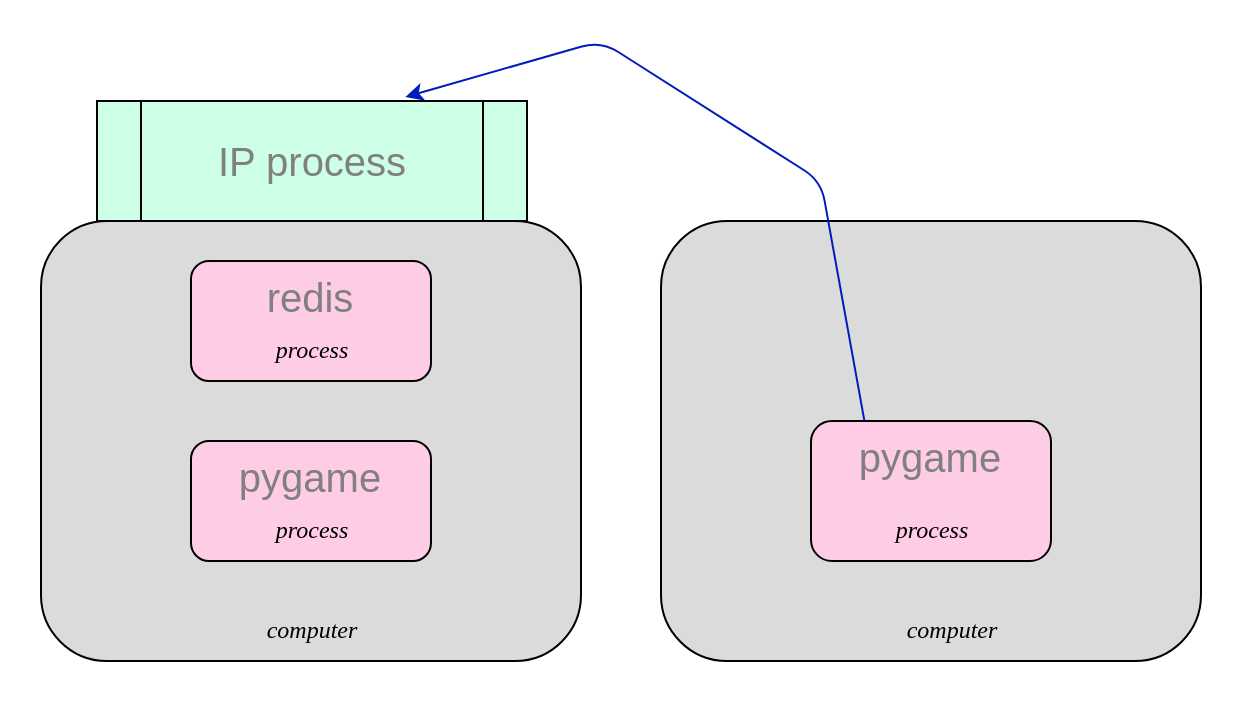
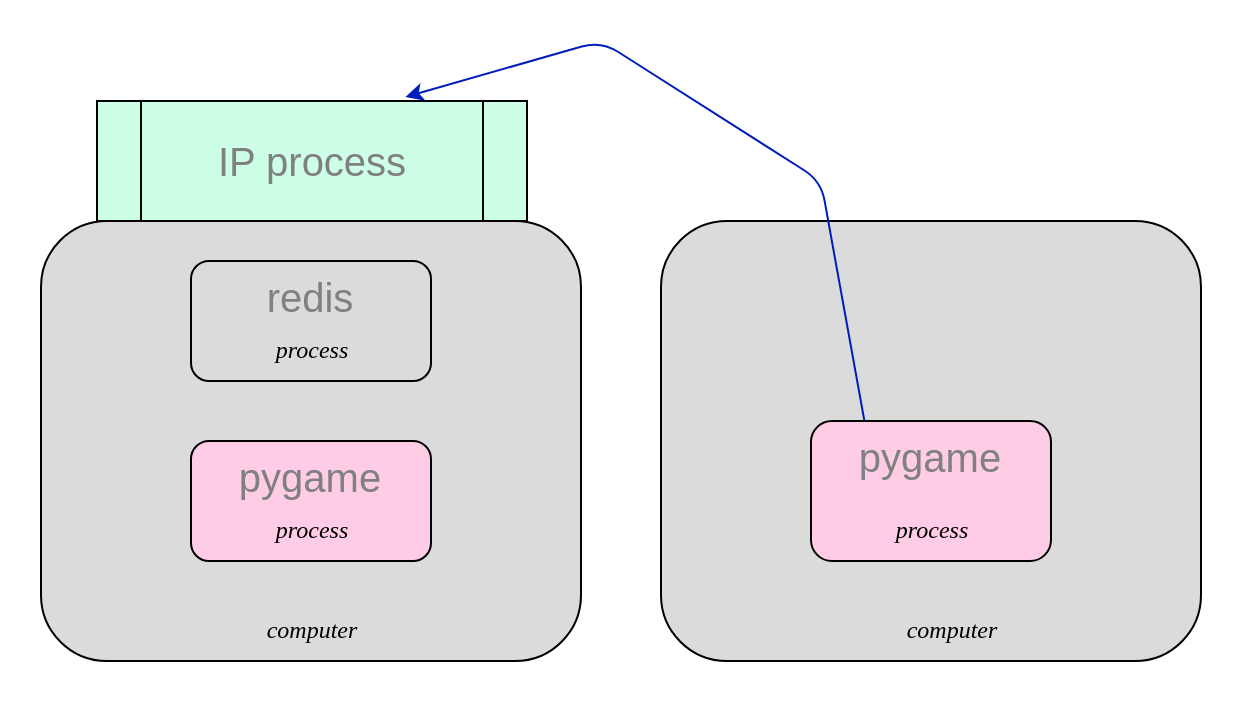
  <mxCell id="0" />
  <mxCell id="1" parent="0" />
  <mxCell id="2" value="" style="rounded=1;whiteSpace=wrap;html=1;align=left;fontSize=20;fillColor=#DBDBDB;" parent="1" vertex="1"><mxGeometry x="20" y="110" width="270" height="220" as="geometry" /></mxCell>
  <mxCell id="3" value="" style="rounded=1;whiteSpace=wrap;html=1;align=left;fontSize=20;fillColor=#DBDBDB;" parent="1" vertex="1"><mxGeometry x="330" y="110" width="270" height="220" as="geometry" /></mxCell>
- <mxCell id="4" value="&lt;div style=&quot;text-align: center&quot;&gt;&lt;span style=&quot;letter-spacing: 0px&quot;&gt;redis&lt;/span&gt;&lt;/div&gt;" style="rounded=1;whiteSpace=wrap;html=1;align=center;fontSize=20;fillColor=#FFCCE6;fontColor=#808080;verticalAlign=top;" parent="1" vertex="1"><mxGeometry x="95" y="130" width="120" height="60" as="geometry" /></mxCell>
+ <mxCell id="4" value="&lt;div style=&quot;text-align: center&quot;&gt;&lt;span style=&quot;letter-spacing: 0px&quot;&gt;redis&lt;/span&gt;&lt;/div&gt;" style="rounded=1;whiteSpace=wrap;html=1;align=center;fontSize=20;fillColor=#dbdbdb;fontColor=#808080;verticalAlign=top;" parent="1" vertex="1"><mxGeometry x="95" y="130" width="120" height="60" as="geometry" /></mxCell>
  <mxCell id="5" value="&lt;div style=&quot;text-align: center&quot;&gt;&lt;span style=&quot;letter-spacing: 0px&quot;&gt;pygame&lt;/span&gt;&lt;/div&gt;" style="rounded=1;whiteSpace=wrap;html=1;align=center;fontSize=20;fillColor=#FFCCE6;fontColor=#808080;verticalAlign=top;" parent="1" vertex="1"><mxGeometry x="95" y="220" width="120" height="60" as="geometry" /></mxCell>
  <mxCell id="6" value="&lt;div style=&quot;text-align: center&quot;&gt;&lt;span style=&quot;letter-spacing: 0px&quot;&gt;pygame&lt;/span&gt;&lt;/div&gt;" style="rounded=1;whiteSpace=wrap;html=1;align=center;fontSize=20;fillColor=#FFCCE6;fontColor=#808080;verticalAlign=top;" parent="1" vertex="1"><mxGeometry x="405" y="210" width="120" height="70" as="geometry" /></mxCell>
  <mxCell id="7" value="&lt;font color=&quot;#808080&quot;&gt;IP process&lt;/font&gt;" style="shape=process;whiteSpace=wrap;html=1;fontSize=20;align=center;fillColor=#CCFFE6;" parent="1" vertex="1"><mxGeometry x="48" y="50" width="215" height="60" as="geometry" /></mxCell>
  <mxCell id="8" value="" style="endArrow=classic;html=1;fontSize=20;entryX=0.717;entryY=-0.033;entryPerimeter=0;fillColor=#0050ef;strokeColor=#001DBC;exitX=0.222;exitY=-0.006;exitDx=0;exitDy=0;exitPerimeter=0;" parent="1" target="7" edge="1" source="6"><mxGeometry width="50" height="50" relative="1" as="geometry"><mxPoint x="440" y="215" as="sourcePoint" /><mxPoint x="490" y="165" as="targetPoint" /><Array as="points"><mxPoint x="410" y="90" /><mxPoint x="300" y="20" /></Array></mxGeometry></mxCell>
  <mxCell id="9" value="&lt;font face=&quot;Times New Roman&quot;&gt;&lt;i&gt;computer&lt;/i&gt;&lt;/font&gt;&lt;span style=&quot;color: rgba(0 , 0 , 0 , 0) ; font-family: monospace ; font-size: 0px&quot;&gt;%3CmxGraphModel%3E%3Croot%3E%3CmxCell%20id%3D%220%22%2F%3E%3CmxCell%20id%3D%221%22%20parent%3D%220%22%2F%3E%3CmxCell%20id%3D%222%22%20value%3D%22%26lt%3Bfont%20face%3D%26quot%3BTimes%20New%20Roman%26quot%3B%26gt%3B%26lt%3Bi%26gt%3Bprocess%26lt%3B%2Fi%26gt%3B%26lt%3B%2Ffont%26gt%3B%22%20style%3D%22text%3Bhtml%3D1%3BstrokeColor%3Dnone%3BfillColor%3Dnone%3Balign%3Dcenter%3BverticalAlign%3Dmiddle%3BwhiteSpace%3Dwrap%3Brounded%3D0%3Bdashed%3D1%3BfontFamily%3DVerdana%3BfontSize%3D12%3B%22%20vertex%3D%221%22%20parent%3D%221%22%3E%3CmxGeometry%20x%3D%22174%22%20y%3D%22390%22%20width%3D%2260%22%20height%3D%2230%22%20as%3D%22geometry%22%2F%3E%3C%2FmxCell%3E%3C%2Froot%3E%3C%2FmxGraphModel%3E&lt;/span&gt;" style="text;html=1;strokeColor=none;fillColor=none;align=center;verticalAlign=middle;whiteSpace=wrap;rounded=0;dashed=1;fontFamily=Verdana;fontSize=12;" vertex="1" parent="1"><mxGeometry x="126" y="300" width="60" height="30" as="geometry" /></mxCell>
  <mxCell id="10" value="&lt;font face=&quot;Times New Roman&quot;&gt;&lt;i&gt;computer&lt;/i&gt;&lt;/font&gt;&lt;span style=&quot;color: rgba(0 , 0 , 0 , 0) ; font-family: monospace ; font-size: 0px&quot;&gt;%3CmxGraphModel%3E%3Croot%3E%3CmxCell%20id%3D%220%22%2F%3E%3CmxCell%20id%3D%221%22%20parent%3D%220%22%2F%3E%3CmxCell%20id%3D%222%22%20value%3D%22%26lt%3Bfont%20face%3D%26quot%3BTimes%20New%20Roman%26quot%3B%26gt%3B%26lt%3Bi%26gt%3Bprocess%26lt%3B%2Fi%26gt%3B%26lt%3B%2Ffont%26gt%3B%22%20style%3D%22text%3Bhtml%3D1%3BstrokeColor%3Dnone%3BfillColor%3Dnone%3Balign%3Dcenter%3BverticalAlign%3Dmiddle%3BwhiteSpace%3Dwrap%3Brounded%3D0%3Bdashed%3D1%3BfontFamily%3DVerdana%3BfontSize%3D12%3B%22%20vertex%3D%221%22%20parent%3D%221%22%3E%3CmxGeometry%20x%3D%22174%22%20y%3D%22390%22%20width%3D%2260%22%20height%3D%2230%22%20as%3D%22geometry%22%2F%3E%3C%2FmxCell%3E%3C%2Froot%3E%3C%2FmxGraphModel%3E&lt;/span&gt;" style="text;html=1;strokeColor=none;fillColor=none;align=center;verticalAlign=middle;whiteSpace=wrap;rounded=0;dashed=1;fontFamily=Verdana;fontSize=12;" vertex="1" parent="1"><mxGeometry x="446" y="300" width="60" height="30" as="geometry" /></mxCell>
  <mxCell id="11" value="&lt;font face=&quot;Times New Roman&quot;&gt;&lt;i&gt;process&lt;/i&gt;&lt;/font&gt;" style="text;html=1;strokeColor=none;fillColor=none;align=center;verticalAlign=middle;whiteSpace=wrap;rounded=0;dashed=1;fontFamily=Verdana;fontSize=12;" vertex="1" parent="1"><mxGeometry x="436" y="250" width="60" height="30" as="geometry" /></mxCell>
  <mxCell id="12" value="&lt;font face=&quot;Times New Roman&quot;&gt;&lt;i&gt;process&lt;/i&gt;&lt;/font&gt;" style="text;html=1;strokeColor=none;fillColor=none;align=center;verticalAlign=middle;whiteSpace=wrap;rounded=0;dashed=1;fontFamily=Verdana;fontSize=12;" vertex="1" parent="1"><mxGeometry x="126" y="250" width="60" height="30" as="geometry" /></mxCell>
  <mxCell id="13" value="&lt;font face=&quot;Times New Roman&quot;&gt;&lt;i&gt;process&lt;/i&gt;&lt;/font&gt;" style="text;html=1;strokeColor=none;fillColor=none;align=center;verticalAlign=middle;whiteSpace=wrap;rounded=0;dashed=1;fontFamily=Verdana;fontSize=12;" vertex="1" parent="1"><mxGeometry x="126" y="160" width="60" height="30" as="geometry" /></mxCell>
